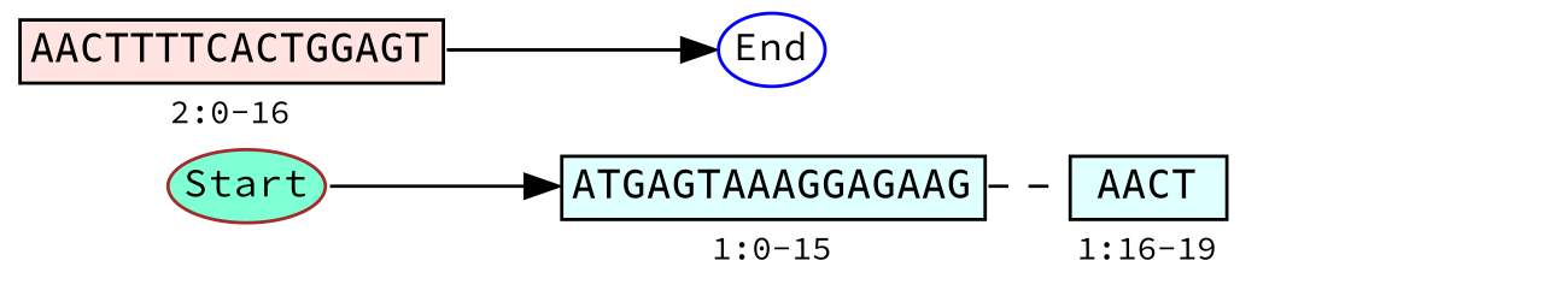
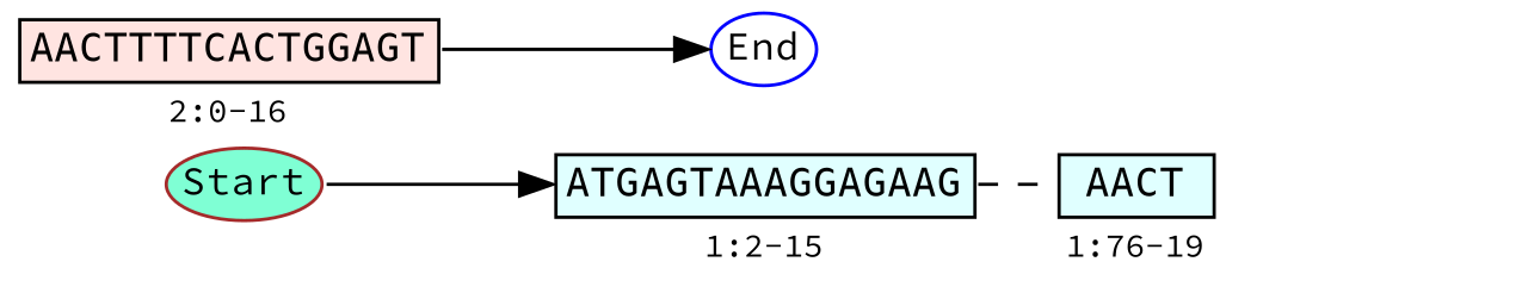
  strict digraph {
    fontname="Source Code Pro"
    nodesep=0
    rankdir=LR
    ranksep=0.3
    node [fontname="Source Code Pro" margin=0 shape=none]
    edge [fontname="Source Code Pro" headport="seq:w" tailport="seq:e"]
    n1 [color=brown fillcolor=aquamarine fontsize=12 height=0.3 label=Start style=filled width=0.45 shape=""]
-   n2 [label=<<TABLE BORDER='0'><TR><TD BORDER='1' ALIGN='CENTER' BGCOLOR='LIGHTCYAN' PORT='seq'><FONT POINT-SIZE='12' FACE='Monospace'>ATGAGTAAAGGAGAAG</FONT></TD></TR><TR><TD BORDER='0' ALIGN='CENTER'><FONT POINT-SIZE='10'>1:0-15</FONT></TD></TR></TABLE>>]
-   n3 [label=<<TABLE BORDER='0' WIDTH='140'><TR><TD BORDER='1' ALIGN='CENTER' BGCOLOR='LIGHTCYAN' PORT='seq'><FONT POINT-SIZE='12' FACE='Monospace'>AACT</FONT></TD><TD BORDER='0'></TD></TR><TR><TD BORDER='0' ALIGN='CENTER'><FONT POINT-SIZE='10'>1:16-19</FONT></TD></TR></TABLE>>]
+   n2 [label=<<TABLE BORDER='0'><TR><TD BORDER='1' ALIGN='CENTER' BGCOLOR='LIGHTCYAN' PORT='seq'><FONT POINT-SIZE='12' FACE='Monospace'>ATGAGTAAAGGAGAAG</FONT></TD></TR><TR><TD BORDER='0' ALIGN='CENTER'><FONT POINT-SIZE='10'>1:2-15</FONT></TD></TR></TABLE>>]
+   n3 [label=<<TABLE BORDER='0' WIDTH='140'><TR><TD BORDER='1' ALIGN='CENTER' BGCOLOR='LIGHTCYAN' PORT='seq'><FONT POINT-SIZE='12' FACE='Monospace'>AACT</FONT></TD><TD BORDER='0'></TD></TR><TR><TD BORDER='0' ALIGN='CENTER'><FONT POINT-SIZE='10'>1:76-19</FONT></TD></TR></TABLE>>]
    n4 [label=<<TABLE BORDER='0' WIDTH='140'><TR><TD BORDER='1' ALIGN='CENTER' BGCOLOR='MISTYROSE' PORT='seq'><FONT POINT-SIZE='12' FACE='Monospace'>AACTTTTCACTGGAGT</FONT></TD></TR><TR><TD BORDER='0' ALIGN='CENTER'><FONT POINT-SIZE='10'>2:0-16</FONT></TD></TR></TABLE>>]
    n5 [color=blue fillcolor=white fontsize=12 height=0.3 label=End style=filled width=0.45 shape=""]
    n1 -> n2 [tailport=e]
    n2 -> n3 [arrowhead=none style=dashed]
    n4 -> n5 [headport=w]
  }
